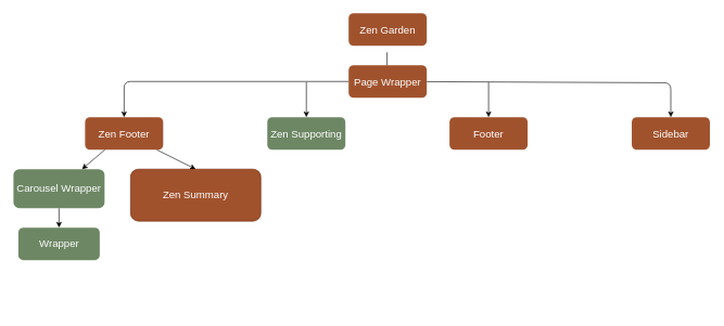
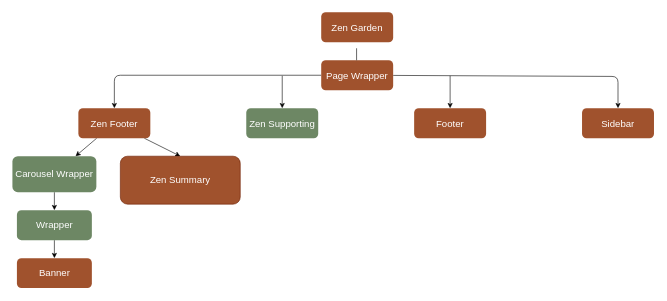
  <mxCell id="0" />
  <mxCell id="1" parent="0" />
  <mxCell id="2" value="&lt;font style=&quot;font-size: 16px&quot;&gt;Zen Garden&lt;/font&gt;" style="rounded=1;whiteSpace=wrap;html=1;fillColor=#a0522d;strokeColor=none;fontColor=#ffffff;" vertex="1" parent="1"><mxGeometry x="535" y="20" width="120" height="50" as="geometry" /></mxCell>
  <mxCell id="3" value="" style="edgeStyle=none;rounded=1;orthogonalLoop=1;jettySize=auto;html=1;entryX=0.5;entryY=0;entryDx=0;entryDy=0;exitX=0;exitY=0.5;exitDx=0;exitDy=0;" edge="1" parent="1" source="5" target="9"><mxGeometry relative="1" as="geometry"><mxPoint x="595" y="240" as="targetPoint" /><Array as="points"><mxPoint x="190" y="125" /></Array></mxGeometry></mxCell>
  <mxCell id="4" value="" style="edgeStyle=none;rounded=1;orthogonalLoop=1;jettySize=auto;html=1;entryX=0.5;entryY=0;entryDx=0;entryDy=0;" edge="1" parent="1" source="5" target="18"><mxGeometry relative="1" as="geometry"><mxPoint x="980" y="125" as="targetPoint" /><Array as="points"><mxPoint x="1030" y="127" /></Array></mxGeometry></mxCell>
  <mxCell id="5" value="&lt;font style=&quot;font-size: 16px&quot;&gt;Page Wrapper&lt;/font&gt;" style="rounded=1;whiteSpace=wrap;html=1;fillColor=#a0522d;strokeColor=none;fontColor=#ffffff;" vertex="1" parent="1"><mxGeometry x="535" y="100" width="120" height="50" as="geometry" /></mxCell>
  <mxCell id="6" value="" style="endArrow=none;html=1;" edge="1" parent="1"><mxGeometry width="50" height="50" relative="1" as="geometry"><mxPoint x="594" y="100" as="sourcePoint" /><mxPoint x="594" y="80" as="targetPoint" /></mxGeometry></mxCell>
  <mxCell id="7" value="" style="edgeStyle=none;rounded=1;orthogonalLoop=1;jettySize=auto;html=1;" edge="1" parent="1" source="9" target="11"><mxGeometry relative="1" as="geometry" /></mxCell>
  <mxCell id="8" value="" style="edgeStyle=none;rounded=1;orthogonalLoop=1;jettySize=auto;html=1;entryX=0.5;entryY=0;entryDx=0;entryDy=0;" edge="1" parent="1" source="9" target="16"><mxGeometry relative="1" as="geometry"><mxPoint x="190" y="320" as="targetPoint" /></mxGeometry></mxCell>
  <mxCell id="9" value="&lt;font style=&quot;font-size: 16px&quot;&gt;Zen Footer&lt;/font&gt;" style="rounded=1;whiteSpace=wrap;html=1;fillColor=#a0522d;strokeColor=none;fontColor=#ffffff;" vertex="1" parent="1"><mxGeometry x="130" y="180" width="120" height="50" as="geometry" /></mxCell>
  <mxCell id="10" value="" style="edgeStyle=none;rounded=1;orthogonalLoop=1;jettySize=auto;html=1;" edge="1" parent="1" source="11" target="13"><mxGeometry relative="1" as="geometry" /></mxCell>
  <mxCell id="11" value="&lt;font style=&quot;font-size: 16px&quot;&gt;Carousel&amp;nbsp;Wrapper&lt;/font&gt;" style="rounded=1;whiteSpace=wrap;html=1;fillColor=#6d8764;strokeColor=none;fontColor=#ffffff;" vertex="1" parent="1"><mxGeometry x="20" y="260" width="140" height="60" as="geometry" /></mxCell>
+ <mxCell id="12" value="" style="edgeStyle=none;rounded=1;orthogonalLoop=1;jettySize=auto;html=1;" edge="1" parent="1" source="13" target="14"><mxGeometry relative="1" as="geometry" /></mxCell>
  <mxCell id="13" value="&lt;font style=&quot;font-size: 16px&quot;&gt;Wrapper&lt;/font&gt;" style="rounded=1;whiteSpace=wrap;html=1;fillColor=#6d8764;strokeColor=none;fontColor=#ffffff;" vertex="1" parent="1"><mxGeometry x="27.5" y="350" width="125" height="50" as="geometry" /></mxCell>
+ <mxCell id="14" value="&lt;font style=&quot;font-size: 16px&quot;&gt;Banner&lt;/font&gt;" style="rounded=1;whiteSpace=wrap;html=1;fillColor=#a0522d;strokeColor=none;fontColor=#ffffff;" vertex="1" parent="1"><mxGeometry x="27.5" y="430" width="125" height="50" as="geometry" /></mxCell>
  <mxCell id="15" value="&lt;font style=&quot;font-size: 16px&quot;&gt;Zen Supporting&lt;/font&gt;" style="rounded=1;whiteSpace=wrap;html=1;fillColor=#6d8764;strokeColor=none;fontColor=#ffffff;" vertex="1" parent="1"><mxGeometry x="410" y="180" width="120" height="50" as="geometry" /></mxCell>
  <mxCell id="16" value="&lt;span style=&quot;font-size: 16px&quot;&gt;Zen Summary&lt;/span&gt;" style="rounded=1;whiteSpace=wrap;html=1;fillColor=#a0522d;strokeColor=#6D1F00;fontColor=#ffffff;" vertex="1" parent="1"><mxGeometry x="200" y="260" width="200" height="80" as="geometry" /></mxCell>
  <mxCell id="17" value="&lt;font style=&quot;font-size: 16px&quot;&gt;Footer&lt;/font&gt;" style="rounded=1;whiteSpace=wrap;html=1;fillColor=#a0522d;strokeColor=none;fontColor=#ffffff;" vertex="1" parent="1"><mxGeometry x="690" y="180" width="120" height="50" as="geometry" /></mxCell>
  <mxCell id="18" value="&lt;font style=&quot;font-size: 16px&quot;&gt;Sidebar&lt;/font&gt;" style="rounded=1;whiteSpace=wrap;html=1;fillColor=#a0522d;strokeColor=none;fontColor=#ffffff;" vertex="1" parent="1"><mxGeometry x="970" y="180" width="120" height="50" as="geometry" /></mxCell>
  <mxCell id="19" value="" style="endArrow=classic;html=1;entryX=0.5;entryY=0;entryDx=0;entryDy=0;" edge="1" parent="1" target="15"><mxGeometry width="50" height="50" relative="1" as="geometry"><mxPoint x="470" y="126" as="sourcePoint" /><mxPoint x="610" y="170" as="targetPoint" /></mxGeometry></mxCell>
  <mxCell id="20" value="" style="endArrow=classic;html=1;entryX=0.5;entryY=0;entryDx=0;entryDy=0;" edge="1" parent="1"><mxGeometry width="50" height="50" relative="1" as="geometry"><mxPoint x="750" y="126" as="sourcePoint" /><mxPoint x="750" y="180" as="targetPoint" /></mxGeometry></mxCell>
